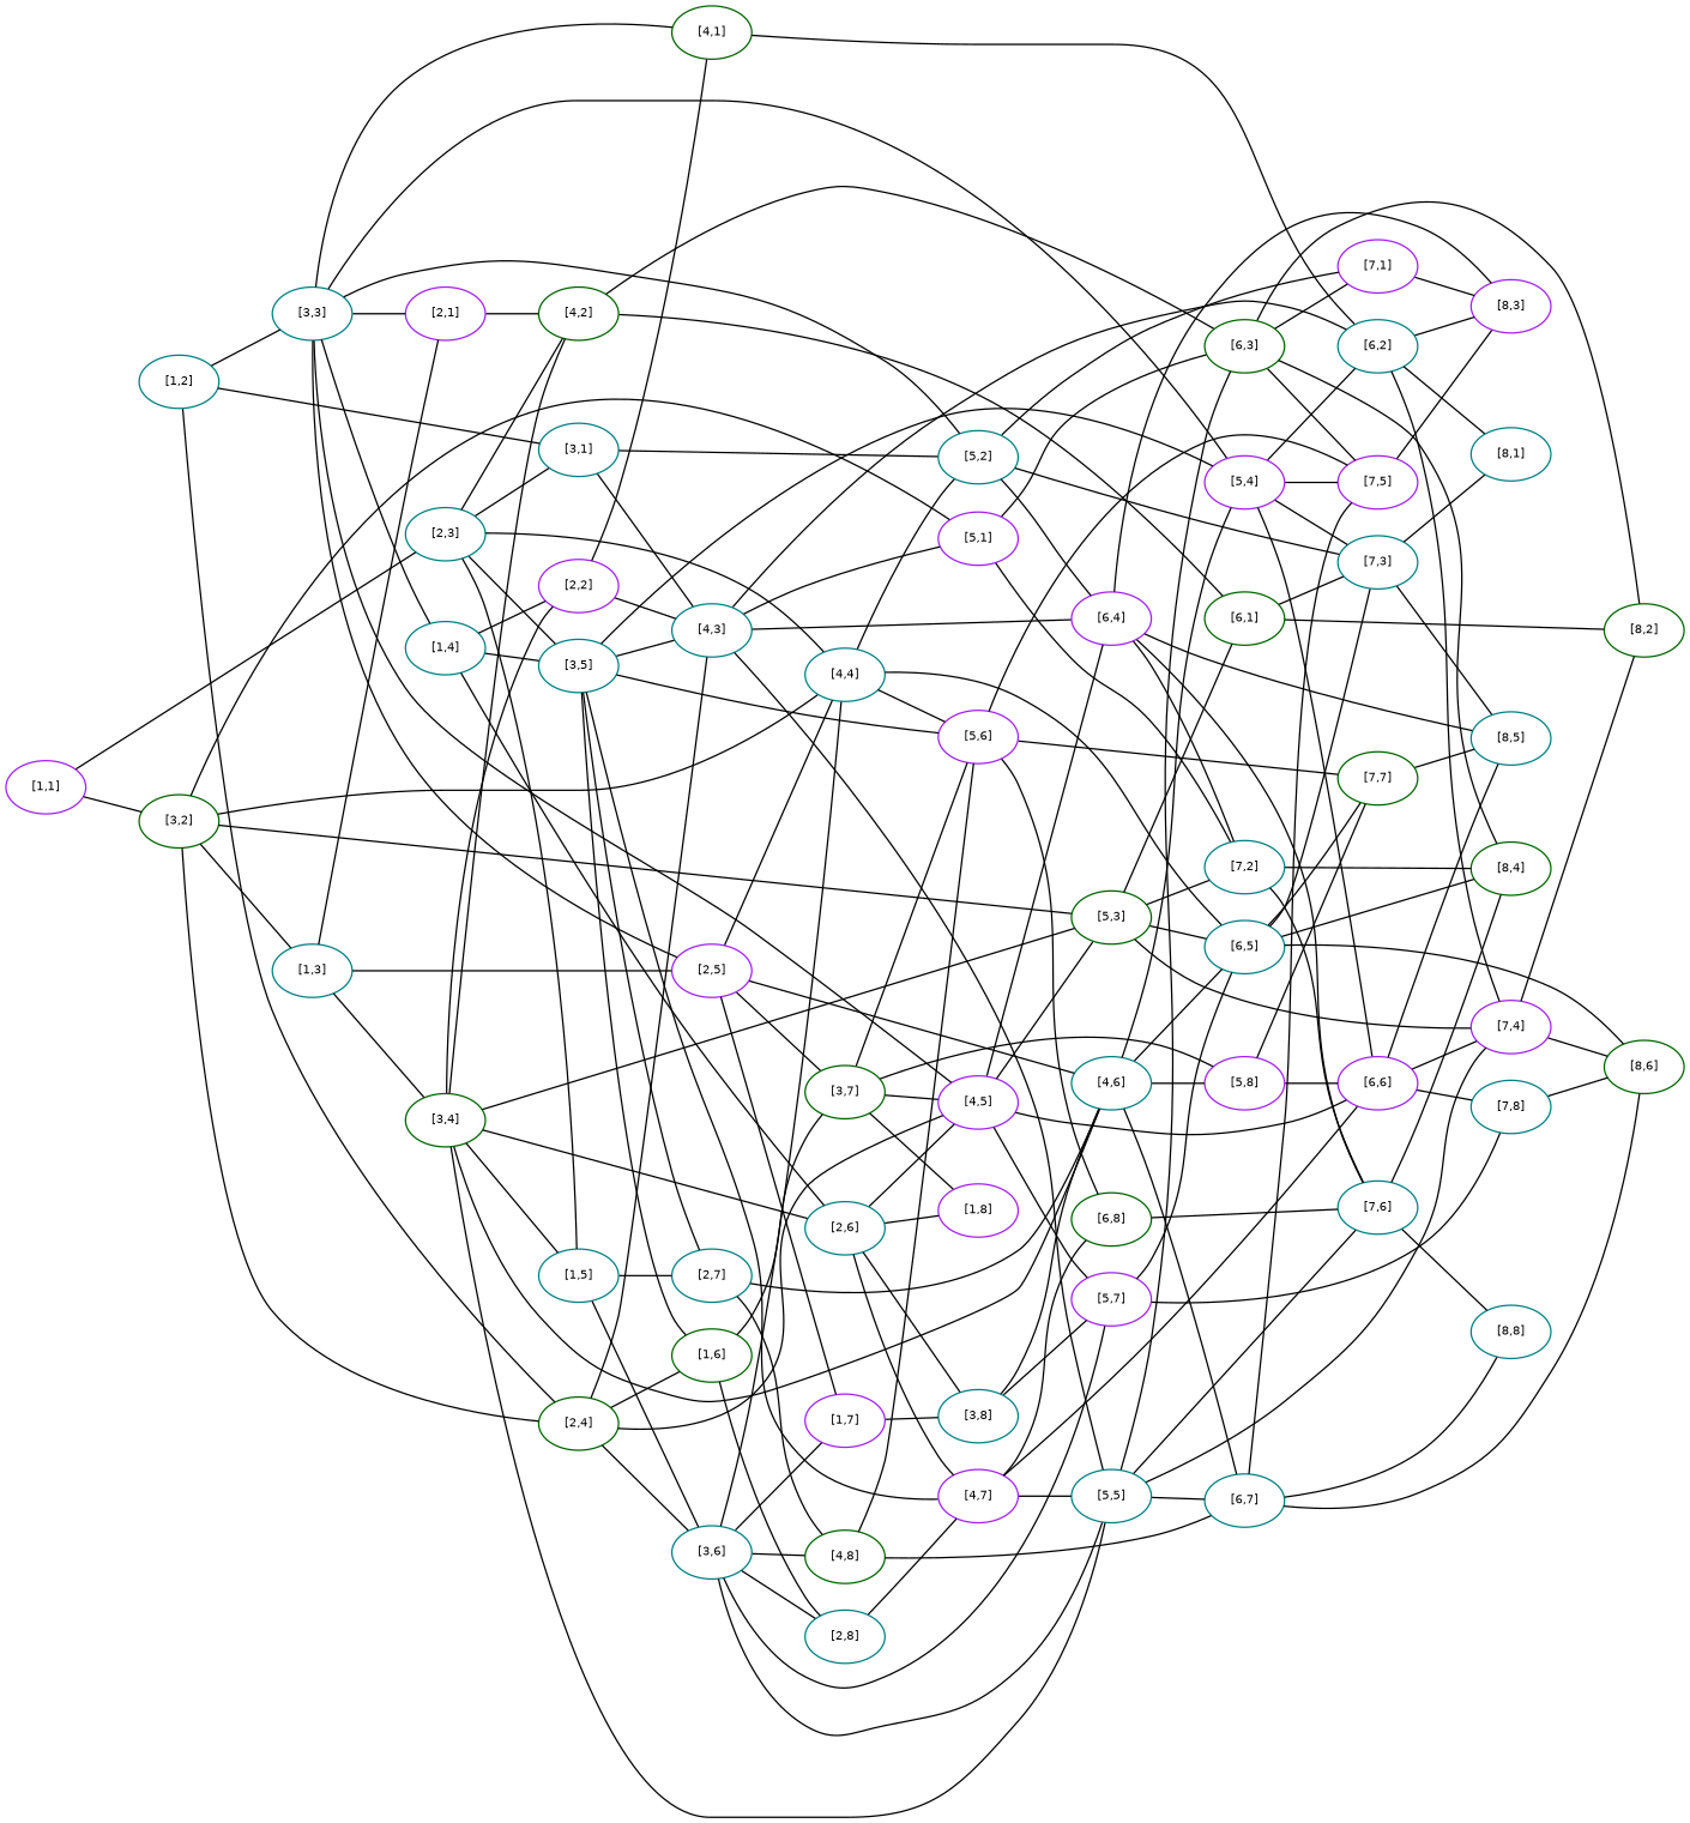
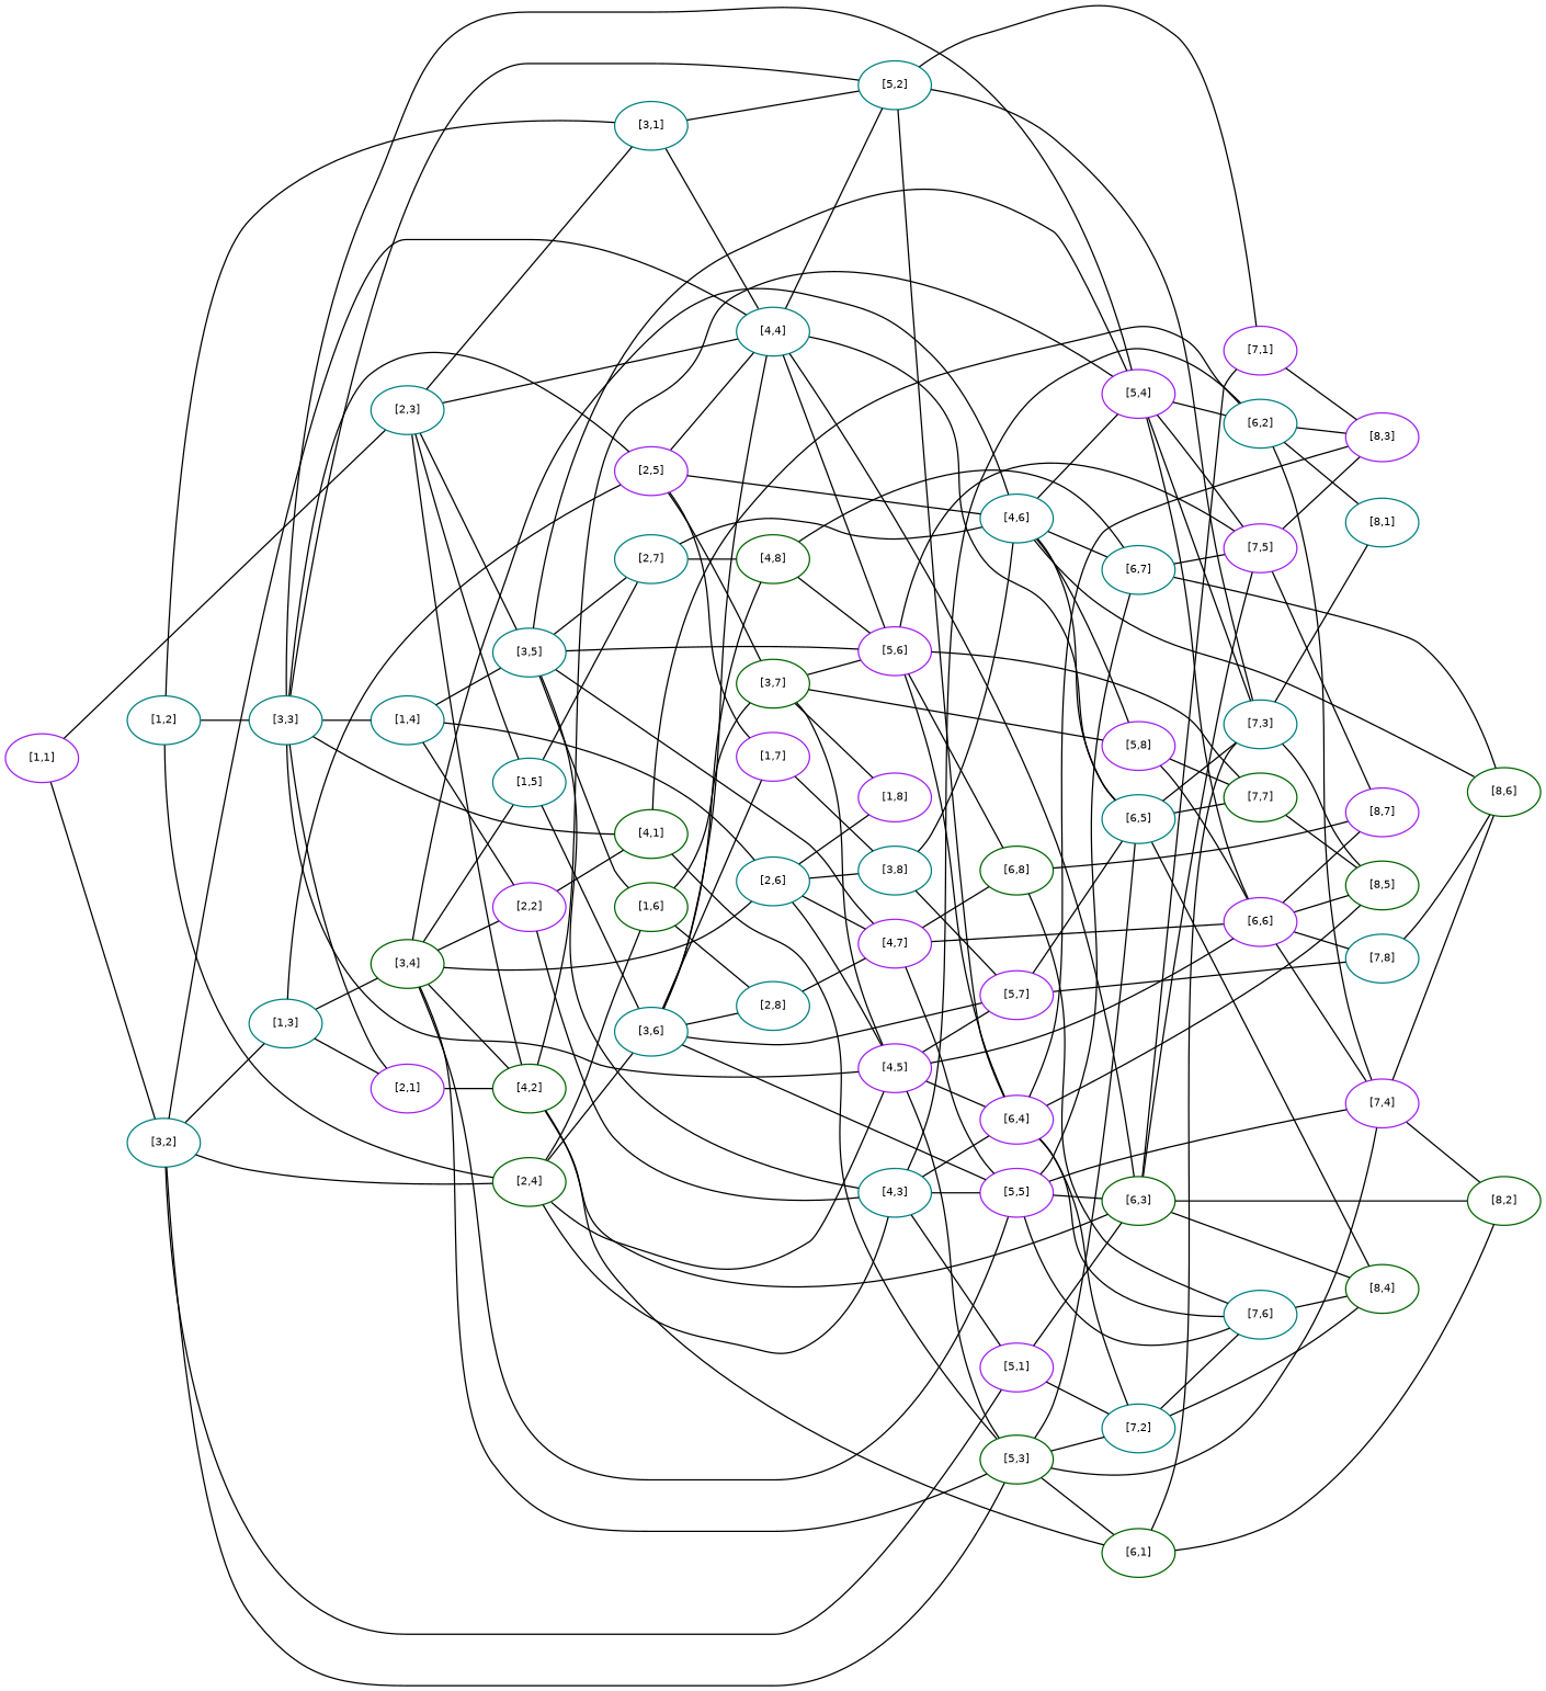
  graph {
    fontname="DejaVu Sans"
    rankdir=LR
    node [color=teal fontname="DejaVu Sans" fontsize=8]
    edge [fontname="DejaVu Sans" fontsize=8]
    n1 [color=purple label="[1,1]"]
    n2 [label="[2,3]"]
-   n3 [color=darkgreen label="[3,2]"]
+   n3 [label="[3,2]"]
    n4 [label="[3,1]"]
    n5 [label="[3,5]"]
    n6 [label="[1,5]"]
    n7 [color=darkgreen label="[4,2]"]
    n8 [label="[4,4]"]
    n9 [color=darkgreen label="[2,4]"]
    n10 [label="[1,3]"]
    n11 [color=darkgreen label="[5,3]"]
    n12 [color=purple label="[5,1]"]
    n13 [label="[4,3]"]
    n14 [label="[5,2]"]
    n15 [color=darkgreen label="[1,6]"]
    n16 [color=purple label="[5,4]"]
    n17 [color=purple label="[4,7]"]
    n18 [label="[2,7]"]
    n19 [color=purple label="[5,6]"]
    n20 [label="[3,6]"]
    n21 [color=darkgreen label="[6,3]"]
    n22 [color=darkgreen label="[6,1]"]
    n23 [label="[6,5]"]
    n24 [color=purple label="[4,5]"]
    n25 [color=purple label="[2,5]"]
    n26 [color=purple label="[2,1]"]
    n27 [color=darkgreen label="[3,4]"]
    n28 [label="[7,2]"]
    n29 [color=purple label="[7,4]"]
    n30 [label="[1,2]"]
    n31 [label="[3,3]"]
    n32 [label="[1,4]"]
    n33 [color=darkgreen label="[4,1]"]
    n34 [color=purple label="[1,7]"]
-   n35 [label="[5,5]"]
+   n35 [color=purple label="[5,5]"]
    n36 [color=darkgreen label="[4,8]"]
    n37 [label="[2,8]"]
    n38 [color=purple label="[5,7]"]
    n39 [color=darkgreen label="[3,7]"]
    n40 [label="[6,2]"]
    n41 [color=purple label="[6,4]"]
    n42 [color=purple label="[6,6]"]
    n43 [label="[4,6]"]
    n44 [label="[2,6]"]
    n45 [color=purple label="[2,2]"]
    n46 [label="[7,3]"]
    n47 [color=purple label="[7,1]"]
    n48 [color=purple label="[7,5]"]
    n49 [color=purple label="[1,8]"]
    n50 [color=purple label="[5,8]"]
    n51 [label="[3,8]"]
    n52 [label="[6,7]"]
    n53 [label="[7,6]"]
    n54 [color=darkgreen label="[6,8]"]
    n55 [color=darkgreen label="[7,7]"]
    n56 [label="[7,8]"]
    n57 [color=darkgreen label="[8,2]"]
    n58 [color=darkgreen label="[8,4]"]
    n59 [color=purple label="[8,3]"]
    n60 [label="[8,1]"]
-   n61 [label="[8,5]"]
+   n61 [color=darkgreen label="[8,5]"]
    n62 [color=darkgreen label="[8,6]"]
-   n64 [label="[8,8]"]
+   n63 [color=purple label="[8,7]"]
    n1 -- n2
    n1 -- n3
    n2 -- n4
    n2 -- n5
    n2 -- n6
    n2 -- n7
    n2 -- n8
    n3 -- n8
    n3 -- n9
    n3 -- n10
    n3 -- n11
    n3 -- n12
-   n4 -- n13
+   n4 -- n8
    n4 -- n14
    n5 -- n13
    n5 -- n15
    n5 -- n16
    n5 -- n17
    n5 -- n18
    n5 -- n19
    n6 -- n18
    n6 -- n20
+   n7 -- n16
    n7 -- n21
    n7 -- n22
    n8 -- n14
    n8 -- n19
+   n8 -- n21
    n8 -- n23
    n9 -- n13
    n9 -- n15
    n9 -- n20
    n9 -- n24
    n10 -- n25
    n10 -- n26
    n10 -- n27
    n11 -- n22
    n11 -- n23
    n11 -- n28
    n11 -- n29
    n12 -- n21
    n12 -- n28
    n13 -- n12
    n13 -- n35
    n13 -- n40
    n13 -- n41
    n14 -- n41
    n14 -- n46
    n14 -- n47
    n15 -- n37
    n15 -- n39
    n16 -- n40
    n16 -- n42
    n16 -- n46
    n16 -- n48
    n17 -- n35
    n17 -- n42
    n17 -- n54
    n18 -- n36
    n18 -- n43
+   n19 -- n41
    n19 -- n48
    n19 -- n54
    n19 -- n55
    n20 -- n8
    n20 -- n34
    n20 -- n35
    n20 -- n36
    n20 -- n37
    n20 -- n38
    n21 -- n47
    n21 -- n48
    n21 -- n57
    n21 -- n58
    n22 -- n46
    n22 -- n57
    n23 -- n46
    n23 -- n55
    n23 -- n58
-   n23 -- n62
+   n43 -- n62
    n24 -- n11
    n24 -- n38
    n24 -- n41
    n24 -- n42
    n25 -- n8
    n25 -- n34
    n25 -- n39
    n25 -- n43
    n26 -- n7
    n27 -- n6
    n27 -- n7
    n27 -- n11
    n27 -- n35
    n27 -- n43
    n27 -- n44
    n27 -- n45
    n28 -- n53
    n28 -- n58
    n29 -- n57
    n29 -- n62
    n30 -- n4
    n30 -- n9
    n30 -- n31
    n31 -- n14
    n31 -- n16
    n31 -- n24
    n31 -- n25
    n31 -- n26
    n31 -- n32
    n31 -- n33
    n32 -- n5
    n32 -- n44
    n32 -- n45
+   n33 -- n11
    n33 -- n40
    n34 -- n51
    n35 -- n21
    n35 -- n29
    n35 -- n52
    n35 -- n53
    n36 -- n19
    n36 -- n52
    n37 -- n17
    n38 -- n23
    n38 -- n56
    n39 -- n19
    n39 -- n24
    n39 -- n49
    n39 -- n50
    n40 -- n29
    n40 -- n59
    n40 -- n60
    n41 -- n28
    n41 -- n53
    n41 -- n59
    n41 -- n61
    n42 -- n29
    n42 -- n56
    n42 -- n61
+   n42 -- n63
    n43 -- n16
    n43 -- n23
    n43 -- n50
    n43 -- n52
    n44 -- n17
    n44 -- n24
    n44 -- n49
    n44 -- n51
    n45 -- n13
    n45 -- n33
    n46 -- n60
    n46 -- n61
    n47 -- n59
    n48 -- n59
+   n48 -- n63
    n50 -- n42
    n50 -- n55
    n51 -- n38
    n51 -- n43
    n52 -- n48
    n52 -- n62
-   n52 -- n64
    n53 -- n58
-   n53 -- n64
    n54 -- n53
+   n54 -- n63
    n55 -- n61
    n56 -- n62
  }
